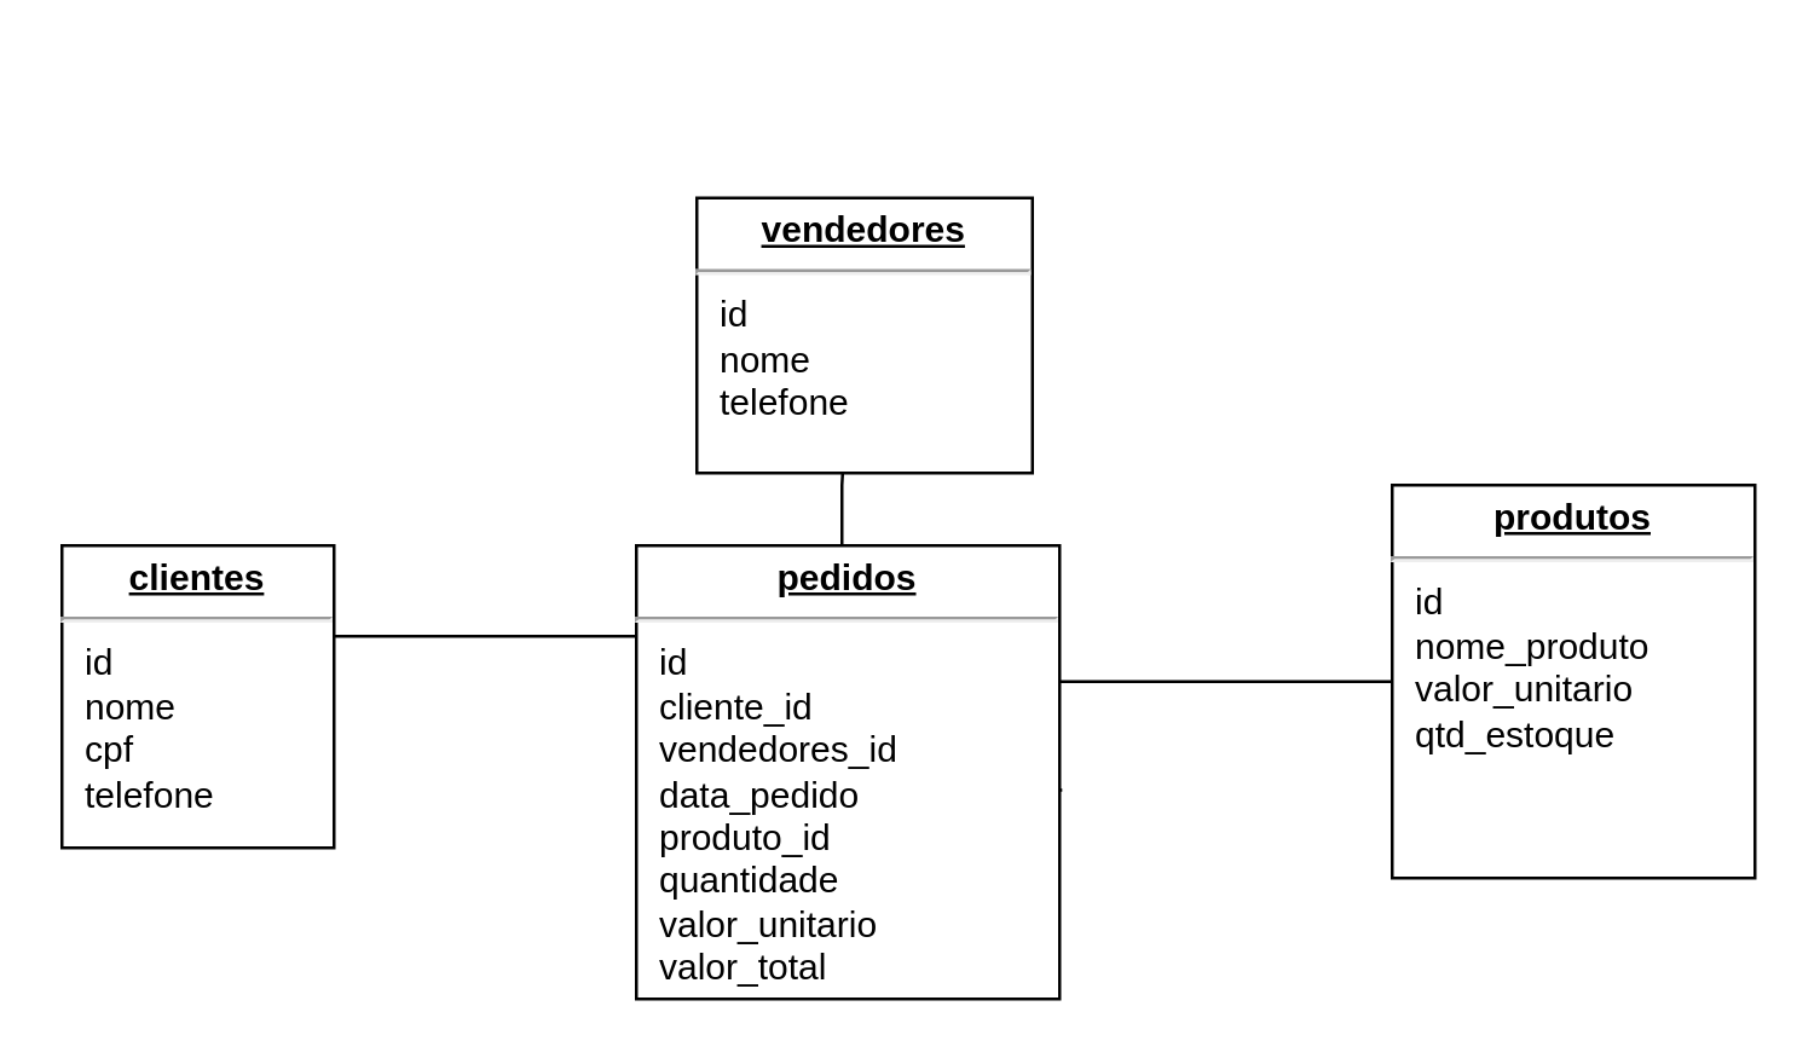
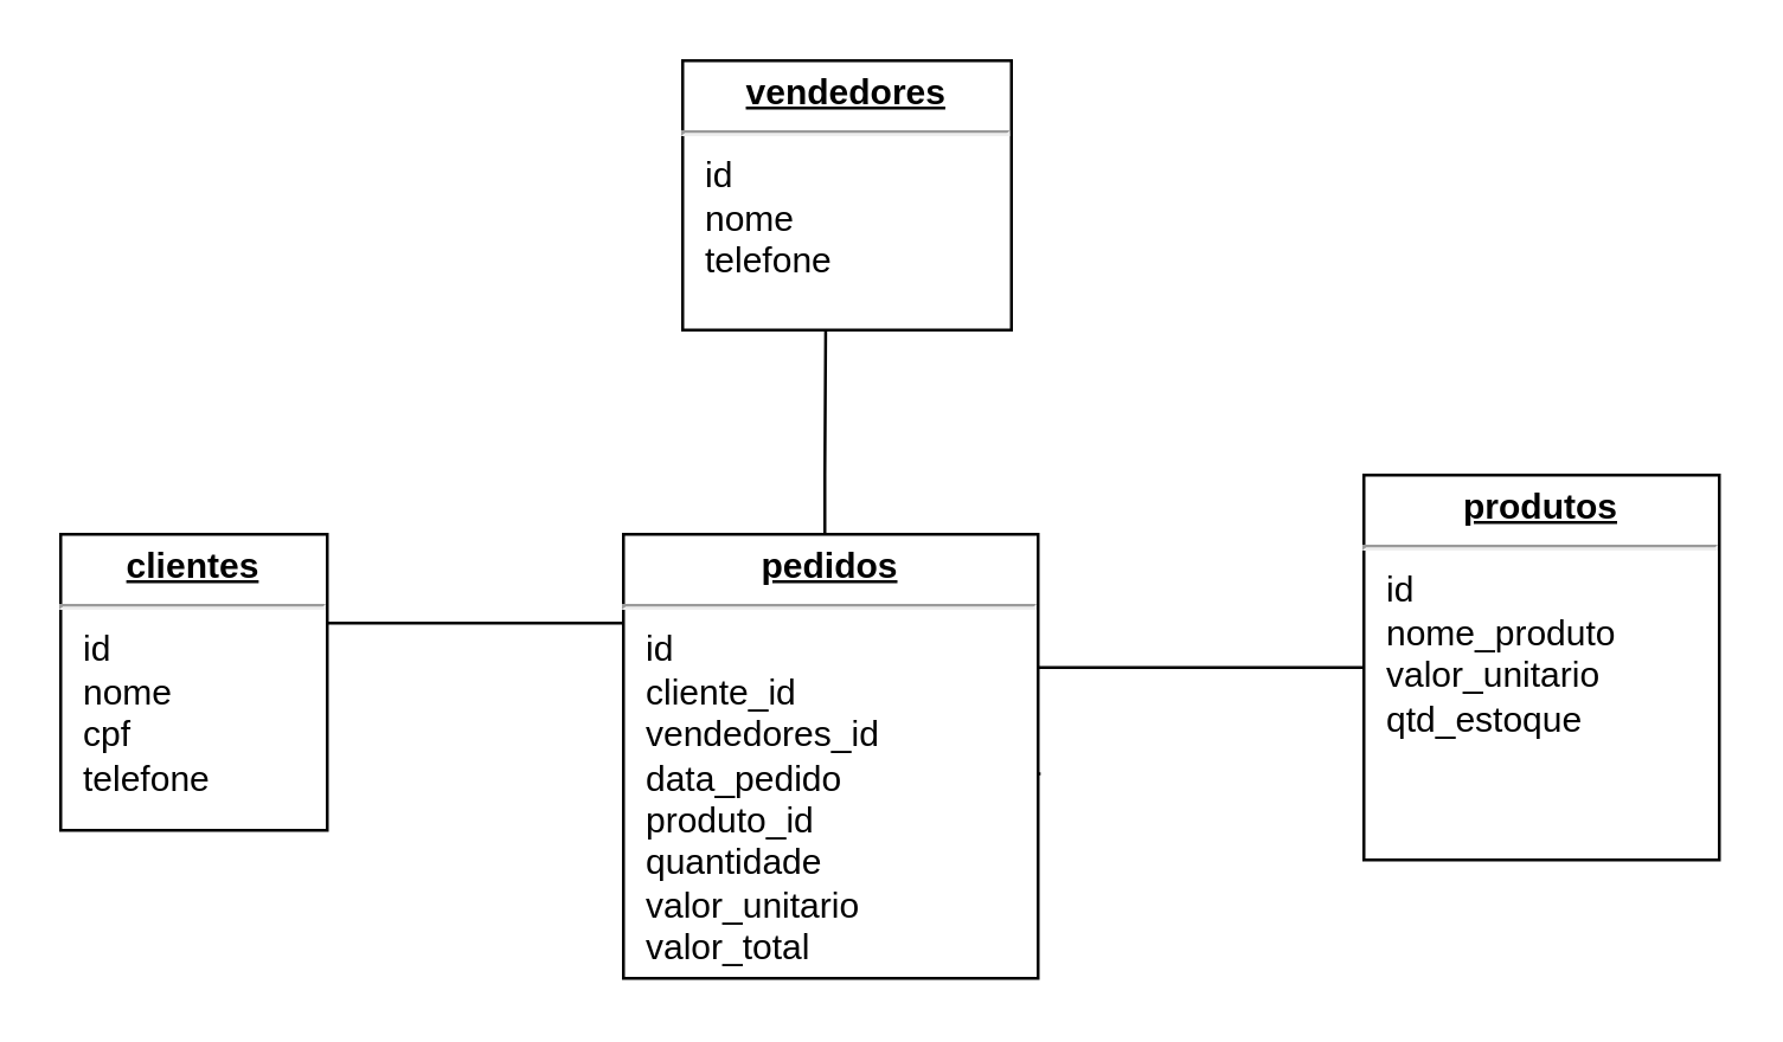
  <mxCell id="0" />
  <mxCell id="1" parent="0" />
  <mxCell id="2" style="edgeStyle=orthogonalEdgeStyle;rounded=0;orthogonalLoop=1;jettySize=auto;html=1;entryX=1.006;entryY=0.539;entryDx=0;entryDy=0;entryPerimeter=0;endArrow=none;endFill=0;" edge="1" parent="1" source="3" target="5"><mxGeometry relative="1" as="geometry"><Array as="points"><mxPoint x="95" y="210" /><mxPoint x="240" y="210" /><mxPoint x="240" y="251" /></Array></mxGeometry></mxCell>
  <mxCell id="3" value="&lt;p style=&quot;margin: 0px ; margin-top: 4px ; text-align: center ; text-decoration: underline&quot;&gt;&lt;b&gt;clientes&lt;/b&gt;&lt;/p&gt;&lt;hr&gt;&lt;p style=&quot;margin: 0px ; margin-left: 8px&quot;&gt;id&lt;/p&gt;&lt;p style=&quot;margin: 0px ; margin-left: 8px&quot;&gt;nome&lt;/p&gt;&lt;p style=&quot;margin: 0px ; margin-left: 8px&quot;&gt;cpf&lt;/p&gt;&lt;p style=&quot;margin: 0px ; margin-left: 8px&quot;&gt;telefone&lt;br&gt;&lt;br&gt;&lt;/p&gt;" style="verticalAlign=top;align=left;overflow=fill;fontSize=12;fontFamily=Helvetica;html=1;rounded=0;shadow=0;comic=0;labelBackgroundColor=none;strokeWidth=1" parent="1" vertex="1"><mxGeometry x="20" y="180" width="90" height="100" as="geometry" /></mxCell>
  <mxCell id="4" style="edgeStyle=orthogonalEdgeStyle;rounded=0;orthogonalLoop=1;jettySize=auto;html=1;entryX=0.435;entryY=0.989;entryDx=0;entryDy=0;entryPerimeter=0;endArrow=none;endFill=0;" edge="1" parent="1" source="5" target="6"><mxGeometry relative="1" as="geometry"><Array as="points"><mxPoint x="278" y="160" /><mxPoint x="278" y="160" /></Array></mxGeometry></mxCell>
  <mxCell id="5" value="&lt;p style=&quot;margin: 0px ; margin-top: 4px ; text-align: center ; text-decoration: underline&quot;&gt;&lt;b&gt;pedidos&lt;/b&gt;&lt;/p&gt;&lt;hr&gt;&lt;p style=&quot;margin: 0px ; margin-left: 8px&quot;&gt;id&lt;/p&gt;&lt;p style=&quot;margin: 0px ; margin-left: 8px&quot;&gt;cliente_id&lt;/p&gt;&lt;p style=&quot;margin: 0px ; margin-left: 8px&quot;&gt;vendedores_id&lt;/p&gt;&lt;p style=&quot;margin: 0px ; margin-left: 8px&quot;&gt;data_pedido&lt;/p&gt;&lt;p style=&quot;margin: 0px ; margin-left: 8px&quot;&gt;produto_id&lt;/p&gt;&lt;p style=&quot;margin: 0px ; margin-left: 8px&quot;&gt;quantidade&lt;/p&gt;&lt;p style=&quot;margin: 0px ; margin-left: 8px&quot;&gt;valor_unitario&lt;/p&gt;&lt;p style=&quot;margin: 0px ; margin-left: 8px&quot;&gt;valor_total&lt;/p&gt;" style="verticalAlign=top;align=left;overflow=fill;fontSize=12;fontFamily=Helvetica;html=1;rounded=0;shadow=0;comic=0;labelBackgroundColor=none;strokeWidth=1" parent="1" vertex="1"><mxGeometry x="210" y="180" width="140" height="150" as="geometry" /></mxCell>
- <mxCell id="6" value="&lt;p style=&quot;margin: 0px ; margin-top: 4px ; text-align: center ; text-decoration: underline&quot;&gt;&lt;b&gt;vendedores&lt;/b&gt;&lt;/p&gt;&lt;hr&gt;&lt;p style=&quot;margin: 0px ; margin-left: 8px&quot;&gt;id&lt;/p&gt;&lt;p style=&quot;margin: 0px ; margin-left: 8px&quot;&gt;nome&lt;/p&gt;&lt;p style=&quot;margin: 0px ; margin-left: 8px&quot;&gt;telefone&lt;/p&gt;" style="verticalAlign=top;align=left;overflow=fill;fontSize=12;fontFamily=Helvetica;html=1;rounded=0;shadow=0;comic=0;labelBackgroundColor=none;strokeWidth=1" parent="1" vertex="1"><mxGeometry x="230" y="65" width="111" height="91" as="geometry" /></mxCell>
+ <mxCell id="6" value="&lt;p style=&quot;margin: 0px ; margin-top: 4px ; text-align: center ; text-decoration: underline&quot;&gt;&lt;b&gt;vendedores&lt;/b&gt;&lt;/p&gt;&lt;hr&gt;&lt;p style=&quot;margin: 0px ; margin-left: 8px&quot;&gt;id&lt;/p&gt;&lt;p style=&quot;margin: 0px ; margin-left: 8px&quot;&gt;nome&lt;/p&gt;&lt;p style=&quot;margin: 0px ; margin-left: 8px&quot;&gt;telefone&lt;/p&gt;" style="verticalAlign=top;align=left;overflow=fill;fontSize=12;fontFamily=Helvetica;html=1;rounded=0;shadow=0;comic=0;labelBackgroundColor=none;strokeWidth=1" parent="1" vertex="1"><mxGeometry x="230" y="20" width="111" height="91" as="geometry" /></mxCell>
  <mxCell id="7" style="edgeStyle=orthogonalEdgeStyle;rounded=0;orthogonalLoop=1;jettySize=auto;html=1;entryX=1;entryY=0.3;entryDx=0;entryDy=0;entryPerimeter=0;endArrow=none;endFill=0;" edge="1" parent="1" source="8" target="5"><mxGeometry relative="1" as="geometry" /></mxCell>
  <mxCell id="8" value="&lt;p style=&quot;margin: 0px ; margin-top: 4px ; text-align: center ; text-decoration: underline&quot;&gt;&lt;b&gt;produtos&lt;/b&gt;&lt;/p&gt;&lt;hr&gt;&lt;p style=&quot;margin: 0px ; margin-left: 8px&quot;&gt;id&lt;/p&gt;&lt;p style=&quot;margin: 0px ; margin-left: 8px&quot;&gt;nome_produto&lt;/p&gt;&lt;p style=&quot;margin: 0px ; margin-left: 8px&quot;&gt;valor_unitario&lt;/p&gt;&lt;p style=&quot;margin: 0px ; margin-left: 8px&quot;&gt;qtd_estoque&lt;/p&gt;" style="verticalAlign=top;align=left;overflow=fill;fontSize=12;fontFamily=Helvetica;html=1;rounded=0;shadow=0;comic=0;labelBackgroundColor=none;strokeWidth=1" parent="1" vertex="1"><mxGeometry x="460" y="160" width="120" height="130" as="geometry" /></mxCell>
